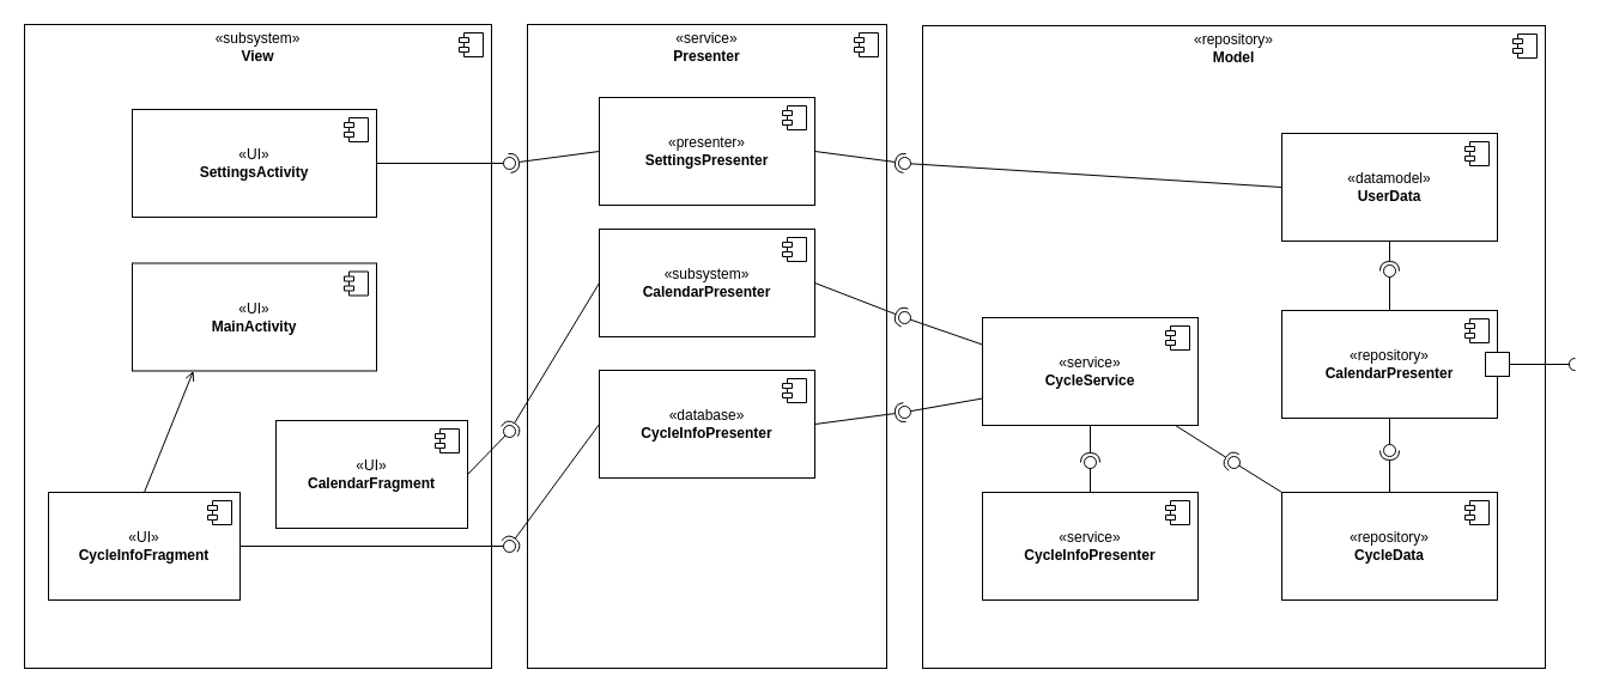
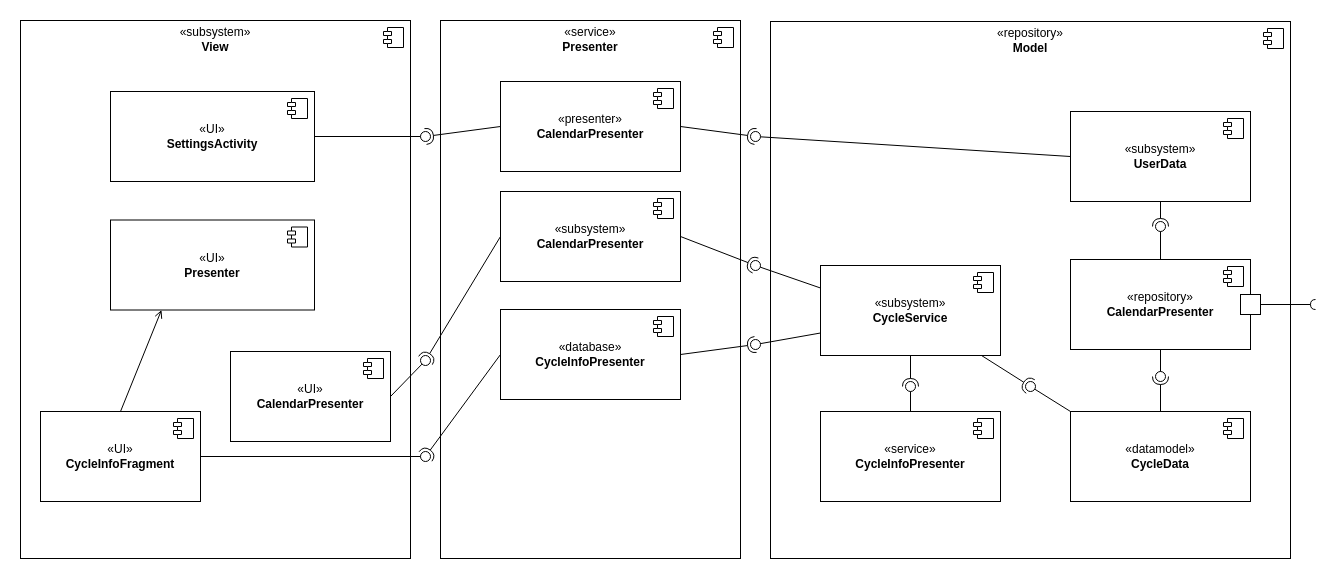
  <mxCell id="0" />
  <mxCell id="1" parent="0" />
  <mxCell id="2" value="&lt;p style=&quot;line-height: 120%; padding-bottom: 500px;&quot;&gt;«service»&lt;br&gt;&lt;b&gt;Presenter&lt;/b&gt;&lt;/p&gt;" style="html=1;dropTarget=0;whiteSpace=wrap;" vertex="1" parent="1"><mxGeometry x="440" y="20" width="300" height="538" as="geometry" /></mxCell>
  <mxCell id="3" value="" style="shape=module;jettyWidth=8;jettyHeight=4;" vertex="1" parent="2"><mxGeometry x="1" width="20" height="20" relative="1" as="geometry"><mxPoint x="-27" y="7" as="offset" /></mxGeometry></mxCell>
  <mxCell id="4" value="&lt;p style=&quot;line-height: 120%; padding-bottom: 500px;&quot;&gt;«repository»&lt;br&gt;&lt;b&gt;Model&lt;/b&gt;&lt;br&gt;&lt;/p&gt;" style="html=1;dropTarget=0;whiteSpace=wrap;" vertex="1" parent="1"><mxGeometry x="770" y="21" width="520" height="537" as="geometry" /></mxCell>
  <mxCell id="5" value="" style="shape=module;jettyWidth=8;jettyHeight=4;" vertex="1" parent="4"><mxGeometry x="1" width="20" height="20" relative="1" as="geometry"><mxPoint x="-27" y="7" as="offset" /></mxGeometry></mxCell>
  <mxCell id="6" value="«repository»&lt;br&gt;&lt;b&gt;CalendarPresenter&lt;/b&gt;" style="html=1;dropTarget=0;whiteSpace=wrap;" vertex="1" parent="1"><mxGeometry x="1070" y="259" width="180" height="90" as="geometry" /></mxCell>
  <mxCell id="7" value="" style="shape=module;jettyWidth=8;jettyHeight=4;" vertex="1" parent="6"><mxGeometry x="1" width="20" height="20" relative="1" as="geometry"><mxPoint x="-27" y="7" as="offset" /></mxGeometry></mxCell>
  <mxCell id="8" value="«service»&lt;br&gt;&lt;b&gt;CycleInfoPresenter&lt;/b&gt;" style="html=1;dropTarget=0;whiteSpace=wrap;" vertex="1" parent="1"><mxGeometry x="820" y="411" width="180" height="90" as="geometry" /></mxCell>
  <mxCell id="9" value="" style="shape=module;jettyWidth=8;jettyHeight=4;" vertex="1" parent="8"><mxGeometry x="1" width="20" height="20" relative="1" as="geometry"><mxPoint x="-27" y="7" as="offset" /></mxGeometry></mxCell>
- <mxCell id="10" value="«datamodel»&lt;br&gt;&lt;b&gt;UserData&lt;/b&gt;" style="html=1;dropTarget=0;whiteSpace=wrap;" vertex="1" parent="1"><mxGeometry x="1070" y="111" width="180" height="90" as="geometry" /></mxCell>
+ <mxCell id="10" value="«subsystem»&lt;br&gt;&lt;b&gt;UserData&lt;/b&gt;" style="html=1;dropTarget=0;whiteSpace=wrap;" vertex="1" parent="1"><mxGeometry x="1070" y="111" width="180" height="90" as="geometry" /></mxCell>
  <mxCell id="11" value="" style="shape=module;jettyWidth=8;jettyHeight=4;" vertex="1" parent="10"><mxGeometry x="1" width="20" height="20" relative="1" as="geometry"><mxPoint x="-27" y="7" as="offset" /></mxGeometry></mxCell>
- <mxCell id="12" value="«repository»&lt;br&gt;&lt;b&gt;CycleData&lt;/b&gt;" style="html=1;dropTarget=0;whiteSpace=wrap;" vertex="1" parent="1"><mxGeometry x="1070" y="411" width="180" height="90" as="geometry" /></mxCell>
+ <mxCell id="12" value="«datamodel»&lt;br&gt;&lt;b&gt;CycleData&lt;/b&gt;" style="html=1;dropTarget=0;whiteSpace=wrap;" vertex="1" parent="1"><mxGeometry x="1070" y="411" width="180" height="90" as="geometry" /></mxCell>
  <mxCell id="13" value="" style="shape=module;jettyWidth=8;jettyHeight=4;" vertex="1" parent="12"><mxGeometry x="1" width="20" height="20" relative="1" as="geometry"><mxPoint x="-27" y="7" as="offset" /></mxGeometry></mxCell>
  <mxCell id="14" value="" style="rounded=0;orthogonalLoop=1;jettySize=auto;html=1;endArrow=halfCircle;endFill=0;endSize=6;strokeWidth=1;sketch=0;exitX=0.5;exitY=1;exitDx=0;exitDy=0;" edge="1" target="16" parent="1" source="10"><mxGeometry relative="1" as="geometry"><mxPoint x="1000" y="306" as="sourcePoint" /></mxGeometry></mxCell>
  <mxCell id="15" value="" style="rounded=0;orthogonalLoop=1;jettySize=auto;html=1;endArrow=oval;endFill=0;sketch=0;sourcePerimeterSpacing=0;targetPerimeterSpacing=0;endSize=10;" edge="1" target="16" parent="1" source="6"><mxGeometry relative="1" as="geometry"><mxPoint x="960" y="306" as="sourcePoint" /></mxGeometry></mxCell>
  <mxCell id="16" value="" style="ellipse;whiteSpace=wrap;html=1;align=center;aspect=fixed;fillColor=none;strokeColor=none;resizable=0;perimeter=centerPerimeter;rotatable=0;allowArrows=0;points=[];outlineConnect=1;" vertex="1" parent="1"><mxGeometry x="1155" y="221" width="10" height="10" as="geometry" /></mxCell>
  <mxCell id="17" value="" style="rounded=0;orthogonalLoop=1;jettySize=auto;html=1;endArrow=halfCircle;endFill=0;endSize=6;strokeWidth=1;sketch=0;" edge="1" target="19" parent="1" source="12"><mxGeometry relative="1" as="geometry"><mxPoint x="1220" y="316" as="sourcePoint" /></mxGeometry></mxCell>
  <mxCell id="18" value="" style="rounded=0;orthogonalLoop=1;jettySize=auto;html=1;endArrow=oval;endFill=0;sketch=0;sourcePerimeterSpacing=0;targetPerimeterSpacing=0;endSize=10;exitX=0.5;exitY=1;exitDx=0;exitDy=0;" edge="1" target="19" parent="1" source="6"><mxGeometry relative="1" as="geometry"><mxPoint x="1180" y="316" as="sourcePoint" /></mxGeometry></mxCell>
  <mxCell id="19" value="" style="ellipse;whiteSpace=wrap;html=1;align=center;aspect=fixed;fillColor=none;strokeColor=none;resizable=0;perimeter=centerPerimeter;rotatable=0;allowArrows=0;points=[];outlineConnect=1;" vertex="1" parent="1"><mxGeometry x="1155" y="371" width="10" height="10" as="geometry" /></mxCell>
  <mxCell id="20" value="" style="html=1;rounded=0;" vertex="1" parent="1"><mxGeometry x="1240" y="294" width="20" height="20" as="geometry" /></mxCell>
  <mxCell id="21" value="" style="endArrow=none;html=1;rounded=0;align=center;verticalAlign=top;endFill=0;labelBackgroundColor=none;endSize=2;" edge="1" source="20" target="22" parent="1"><mxGeometry relative="1" as="geometry" /></mxCell>
  <mxCell id="22" value="" style="shape=requiredInterface;html=1;fontSize=11;align=center;fillColor=none;points=[];aspect=fixed;resizable=0;verticalAlign=bottom;labelPosition=center;verticalLabelPosition=top;flipH=1;" vertex="1" parent="1"><mxGeometry x="1310" y="299" width="5" height="10" as="geometry" /></mxCell>
  <mxCell id="23" value="" style="rounded=0;orthogonalLoop=1;jettySize=auto;html=1;endArrow=halfCircle;endFill=0;endSize=6;strokeWidth=1;sketch=0;exitX=0.5;exitY=1;exitDx=0;exitDy=0;" edge="1" target="25" parent="1" source="26"><mxGeometry relative="1" as="geometry"><mxPoint x="1060" y="466" as="sourcePoint" /></mxGeometry></mxCell>
  <mxCell id="24" value="" style="rounded=0;orthogonalLoop=1;jettySize=auto;html=1;endArrow=oval;endFill=0;sketch=0;sourcePerimeterSpacing=0;targetPerimeterSpacing=0;endSize=10;exitX=0.5;exitY=0;exitDx=0;exitDy=0;" edge="1" target="25" parent="1" source="8"><mxGeometry relative="1" as="geometry"><mxPoint x="1020" y="466" as="sourcePoint" /></mxGeometry></mxCell>
  <mxCell id="25" value="" style="ellipse;whiteSpace=wrap;html=1;align=center;aspect=fixed;fillColor=none;strokeColor=none;resizable=0;perimeter=centerPerimeter;rotatable=0;allowArrows=0;points=[];outlineConnect=1;" vertex="1" parent="1"><mxGeometry x="905" y="381" width="10" height="10" as="geometry" /></mxCell>
- <mxCell id="26" value="«service»&lt;br&gt;&lt;b&gt;CycleService&lt;/b&gt;" style="html=1;dropTarget=0;whiteSpace=wrap;" vertex="1" parent="1"><mxGeometry x="820" y="265" width="180" height="90" as="geometry" /></mxCell>
+ <mxCell id="26" value="«subsystem»&lt;br&gt;&lt;b&gt;CycleService&lt;/b&gt;" style="html=1;dropTarget=0;whiteSpace=wrap;" vertex="1" parent="1"><mxGeometry x="820" y="265" width="180" height="90" as="geometry" /></mxCell>
  <mxCell id="27" value="" style="shape=module;jettyWidth=8;jettyHeight=4;" vertex="1" parent="26"><mxGeometry x="1" width="20" height="20" relative="1" as="geometry"><mxPoint x="-27" y="7" as="offset" /></mxGeometry></mxCell>
  <mxCell id="28" value="" style="rounded=0;orthogonalLoop=1;jettySize=auto;html=1;endArrow=halfCircle;endFill=0;endSize=6;strokeWidth=1;sketch=0;" edge="1" target="30" parent="1" source="26"><mxGeometry relative="1" as="geometry"><mxPoint x="1020" y="356" as="sourcePoint" /></mxGeometry></mxCell>
  <mxCell id="29" value="" style="rounded=0;orthogonalLoop=1;jettySize=auto;html=1;endArrow=oval;endFill=0;sketch=0;sourcePerimeterSpacing=0;targetPerimeterSpacing=0;endSize=10;exitX=0;exitY=0;exitDx=0;exitDy=0;" edge="1" target="30" parent="1" source="12"><mxGeometry relative="1" as="geometry"><mxPoint x="980" y="356" as="sourcePoint" /></mxGeometry></mxCell>
  <mxCell id="30" value="" style="ellipse;whiteSpace=wrap;html=1;align=center;aspect=fixed;fillColor=none;strokeColor=none;resizable=0;perimeter=centerPerimeter;rotatable=0;allowArrows=0;points=[];outlineConnect=1;" vertex="1" parent="1"><mxGeometry x="1025" y="381" width="10" height="10" as="geometry" /></mxCell>
  <mxCell id="31" value="" style="group" vertex="1" connectable="0" parent="1"><mxGeometry x="70" y="20" width="340" height="538" as="geometry" /></mxCell>
  <mxCell id="32" value="&lt;p style=&quot;line-height: 120%; padding-bottom: 500px;&quot;&gt;«subsystem»&lt;br&gt;&lt;b&gt;View&lt;/b&gt;&lt;/p&gt;" style="html=1;dropTarget=0;whiteSpace=wrap;" vertex="1" parent="31"><mxGeometry x="-50" width="390" height="538" as="geometry" /></mxCell>
  <mxCell id="33" value="" style="shape=module;jettyWidth=8;jettyHeight=4;" vertex="1" parent="32"><mxGeometry x="1" width="20" height="20" relative="1" as="geometry"><mxPoint x="-27" y="7" as="offset" /></mxGeometry></mxCell>
- <mxCell id="34" value="«UI»&lt;br&gt;&lt;b&gt;MainActivity&lt;/b&gt;" style="html=1;dropTarget=0;whiteSpace=wrap;" vertex="1" parent="31"><mxGeometry x="40" y="199.5" width="204" height="90" as="geometry" /></mxCell>
+ <mxCell id="34" value="«UI»&lt;br&gt;&lt;b&gt;Presenter&lt;/b&gt;" style="html=1;dropTarget=0;whiteSpace=wrap;" vertex="1" parent="31"><mxGeometry x="40" y="199.5" width="204" height="90" as="geometry" /></mxCell>
  <mxCell id="35" value="" style="shape=module;jettyWidth=8;jettyHeight=4;" vertex="1" parent="34"><mxGeometry x="1" width="20" height="20" relative="1" as="geometry"><mxPoint x="-27" y="7" as="offset" /></mxGeometry></mxCell>
- <mxCell id="36" value="«UI»&lt;br&gt;&lt;b&gt;CalendarFragment&lt;/b&gt;" style="html=1;dropTarget=0;whiteSpace=wrap;" vertex="1" parent="31"><mxGeometry x="160" y="331" width="160" height="90" as="geometry" /></mxCell>
+ <mxCell id="36" value="«UI»&lt;br&gt;&lt;b&gt;CalendarPresenter&lt;/b&gt;" style="html=1;dropTarget=0;whiteSpace=wrap;" vertex="1" parent="31"><mxGeometry x="160" y="331" width="160" height="90" as="geometry" /></mxCell>
  <mxCell id="37" value="" style="shape=module;jettyWidth=8;jettyHeight=4;" vertex="1" parent="36"><mxGeometry x="1" width="20" height="20" relative="1" as="geometry"><mxPoint x="-27" y="7" as="offset" /></mxGeometry></mxCell>
  <mxCell id="38" value="«UI»&lt;br&gt;&lt;b&gt;SettingsActivity&lt;/b&gt;" style="html=1;dropTarget=0;whiteSpace=wrap;" vertex="1" parent="31"><mxGeometry x="40" y="71" width="204" height="90" as="geometry" /></mxCell>
  <mxCell id="39" value="" style="shape=module;jettyWidth=8;jettyHeight=4;" vertex="1" parent="38"><mxGeometry x="1" width="20" height="20" relative="1" as="geometry"><mxPoint x="-27" y="7" as="offset" /></mxGeometry></mxCell>
  <mxCell id="40" value="«UI»&lt;br&gt;&lt;b&gt;CycleInfoFragment&lt;/b&gt;" style="html=1;dropTarget=0;whiteSpace=wrap;" vertex="1" parent="31"><mxGeometry x="-30" y="391" width="160" height="90" as="geometry" /></mxCell>
  <mxCell id="41" value="" style="shape=module;jettyWidth=8;jettyHeight=4;" vertex="1" parent="40"><mxGeometry x="1" width="20" height="20" relative="1" as="geometry"><mxPoint x="-27" y="7" as="offset" /></mxGeometry></mxCell>
  <mxCell id="42" value="" style="endArrow=open;html=1;rounded=0;entryX=0.25;entryY=1;entryDx=0;entryDy=0;exitX=0.5;exitY=0;exitDx=0;exitDy=0;" edge="1" parent="31" source="40" target="34"><mxGeometry width="50" height="50" relative="1" as="geometry"><mxPoint x="360" y="341" as="sourcePoint" /><mxPoint x="410" y="291" as="targetPoint" /></mxGeometry></mxCell>
  <mxCell id="43" value="«database»&lt;br&gt;&lt;b&gt;CycleInfoPresenter&lt;/b&gt;" style="html=1;dropTarget=0;whiteSpace=wrap;" vertex="1" parent="1"><mxGeometry x="500" y="309" width="180" height="90" as="geometry" /></mxCell>
  <mxCell id="44" value="" style="shape=module;jettyWidth=8;jettyHeight=4;" vertex="1" parent="43"><mxGeometry x="1" width="20" height="20" relative="1" as="geometry"><mxPoint x="-27" y="7" as="offset" /></mxGeometry></mxCell>
  <mxCell id="45" value="«subsystem»&lt;br&gt;&lt;b&gt;CalendarPresenter&lt;/b&gt;" style="html=1;dropTarget=0;whiteSpace=wrap;" vertex="1" parent="1"><mxGeometry x="500" y="191" width="180" height="90" as="geometry" /></mxCell>
  <mxCell id="46" value="" style="shape=module;jettyWidth=8;jettyHeight=4;" vertex="1" parent="45"><mxGeometry x="1" width="20" height="20" relative="1" as="geometry"><mxPoint x="-27" y="7" as="offset" /></mxGeometry></mxCell>
- <mxCell id="47" value="«presenter»&lt;br&gt;&lt;b&gt;SettingsPresenter&lt;/b&gt;" style="html=1;dropTarget=0;whiteSpace=wrap;" vertex="1" parent="1"><mxGeometry x="500" y="81" width="180" height="90" as="geometry" /></mxCell>
+ <mxCell id="47" value="«presenter»&lt;br&gt;&lt;b&gt;CalendarPresenter&lt;/b&gt;" style="html=1;dropTarget=0;whiteSpace=wrap;" vertex="1" parent="1"><mxGeometry x="500" y="81" width="180" height="90" as="geometry" /></mxCell>
  <mxCell id="48" value="" style="shape=module;jettyWidth=8;jettyHeight=4;" vertex="1" parent="47"><mxGeometry x="1" width="20" height="20" relative="1" as="geometry"><mxPoint x="-27" y="7" as="offset" /></mxGeometry></mxCell>
  <mxCell id="49" value="" style="rounded=0;orthogonalLoop=1;jettySize=auto;html=1;endArrow=halfCircle;endFill=0;endSize=6;strokeWidth=1;sketch=0;exitX=1;exitY=0.5;exitDx=0;exitDy=0;" edge="1" target="51" parent="1" source="47"><mxGeometry relative="1" as="geometry"><mxPoint x="900" y="216" as="sourcePoint" /></mxGeometry></mxCell>
  <mxCell id="50" value="" style="rounded=0;orthogonalLoop=1;jettySize=auto;html=1;endArrow=oval;endFill=0;sketch=0;sourcePerimeterSpacing=0;targetPerimeterSpacing=0;endSize=10;exitX=0;exitY=0.5;exitDx=0;exitDy=0;" edge="1" target="51" parent="1" source="10"><mxGeometry relative="1" as="geometry"><mxPoint x="860" y="216" as="sourcePoint" /></mxGeometry></mxCell>
  <mxCell id="51" value="" style="ellipse;whiteSpace=wrap;html=1;align=center;aspect=fixed;fillColor=none;strokeColor=none;resizable=0;perimeter=centerPerimeter;rotatable=0;allowArrows=0;points=[];outlineConnect=1;" vertex="1" parent="1"><mxGeometry x="750" y="131" width="10" height="10" as="geometry" /></mxCell>
  <mxCell id="52" value="" style="rounded=0;orthogonalLoop=1;jettySize=auto;html=1;endArrow=halfCircle;endFill=0;endSize=6;strokeWidth=1;sketch=0;exitX=1;exitY=0.5;exitDx=0;exitDy=0;" edge="1" target="54" parent="1" source="45"><mxGeometry relative="1" as="geometry"><mxPoint x="760" y="286" as="sourcePoint" /></mxGeometry></mxCell>
  <mxCell id="53" value="" style="rounded=0;orthogonalLoop=1;jettySize=auto;html=1;endArrow=oval;endFill=0;sketch=0;sourcePerimeterSpacing=0;targetPerimeterSpacing=0;endSize=10;exitX=0;exitY=0.25;exitDx=0;exitDy=0;" edge="1" target="54" parent="1" source="26"><mxGeometry relative="1" as="geometry"><mxPoint x="720" y="286" as="sourcePoint" /></mxGeometry></mxCell>
  <mxCell id="54" value="" style="ellipse;whiteSpace=wrap;html=1;align=center;aspect=fixed;fillColor=none;strokeColor=none;resizable=0;perimeter=centerPerimeter;rotatable=0;allowArrows=0;points=[];outlineConnect=1;" vertex="1" parent="1"><mxGeometry x="750" y="260" width="10" height="10" as="geometry" /></mxCell>
  <mxCell id="55" value="" style="rounded=0;orthogonalLoop=1;jettySize=auto;html=1;endArrow=halfCircle;endFill=0;endSize=6;strokeWidth=1;sketch=0;exitX=1;exitY=0.5;exitDx=0;exitDy=0;" edge="1" target="57" parent="1" source="43"><mxGeometry relative="1" as="geometry"><mxPoint x="780" y="316" as="sourcePoint" /></mxGeometry></mxCell>
  <mxCell id="56" value="" style="rounded=0;orthogonalLoop=1;jettySize=auto;html=1;endArrow=oval;endFill=0;sketch=0;sourcePerimeterSpacing=0;targetPerimeterSpacing=0;endSize=10;exitX=0;exitY=0.75;exitDx=0;exitDy=0;" edge="1" target="57" parent="1" source="26"><mxGeometry relative="1" as="geometry"><mxPoint x="740" y="316" as="sourcePoint" /></mxGeometry></mxCell>
  <mxCell id="57" value="" style="ellipse;whiteSpace=wrap;html=1;align=center;aspect=fixed;fillColor=none;strokeColor=none;resizable=0;perimeter=centerPerimeter;rotatable=0;allowArrows=0;points=[];outlineConnect=1;" vertex="1" parent="1"><mxGeometry x="750" y="339" width="10" height="10" as="geometry" /></mxCell>
  <mxCell id="58" value="" style="rounded=0;orthogonalLoop=1;jettySize=auto;html=1;endArrow=halfCircle;endFill=0;endSize=6;strokeWidth=1;sketch=0;exitX=0;exitY=0.5;exitDx=0;exitDy=0;" edge="1" target="60" parent="1" source="47"><mxGeometry relative="1" as="geometry"><mxPoint x="510" y="216" as="sourcePoint" /></mxGeometry></mxCell>
  <mxCell id="59" value="" style="rounded=0;orthogonalLoop=1;jettySize=auto;html=1;endArrow=oval;endFill=0;sketch=0;sourcePerimeterSpacing=0;targetPerimeterSpacing=0;endSize=10;" edge="1" target="60" parent="1" source="38"><mxGeometry relative="1" as="geometry"><mxPoint x="470" y="216" as="sourcePoint" /></mxGeometry></mxCell>
  <mxCell id="60" value="" style="ellipse;whiteSpace=wrap;html=1;align=center;aspect=fixed;fillColor=none;strokeColor=none;resizable=0;perimeter=centerPerimeter;rotatable=0;allowArrows=0;points=[];outlineConnect=1;" vertex="1" parent="1"><mxGeometry x="420" y="131" width="10" height="10" as="geometry" /></mxCell>
  <mxCell id="61" value="" style="rounded=0;orthogonalLoop=1;jettySize=auto;html=1;endArrow=halfCircle;endFill=0;endSize=6;strokeWidth=1;sketch=0;exitX=0;exitY=0.5;exitDx=0;exitDy=0;" edge="1" target="63" parent="1" source="45"><mxGeometry relative="1" as="geometry"><mxPoint x="500" y="366" as="sourcePoint" /></mxGeometry></mxCell>
  <mxCell id="62" value="" style="rounded=0;orthogonalLoop=1;jettySize=auto;html=1;endArrow=oval;endFill=0;sketch=0;sourcePerimeterSpacing=0;targetPerimeterSpacing=0;endSize=10;exitX=1;exitY=0.5;exitDx=0;exitDy=0;" edge="1" target="63" parent="1" source="36"><mxGeometry relative="1" as="geometry"><mxPoint x="460" y="366" as="sourcePoint" /></mxGeometry></mxCell>
  <mxCell id="63" value="" style="ellipse;whiteSpace=wrap;html=1;align=center;aspect=fixed;fillColor=none;strokeColor=none;resizable=0;perimeter=centerPerimeter;rotatable=0;allowArrows=0;points=[];outlineConnect=1;" vertex="1" parent="1"><mxGeometry x="420" y="355" width="10" height="10" as="geometry" /></mxCell>
  <mxCell id="64" value="" style="rounded=0;orthogonalLoop=1;jettySize=auto;html=1;endArrow=halfCircle;endFill=0;endSize=6;strokeWidth=1;sketch=0;exitX=0;exitY=0.5;exitDx=0;exitDy=0;" edge="1" target="66" parent="1" source="43"><mxGeometry relative="1" as="geometry"><mxPoint x="500" y="366" as="sourcePoint" /></mxGeometry></mxCell>
  <mxCell id="65" value="" style="rounded=0;orthogonalLoop=1;jettySize=auto;html=1;endArrow=oval;endFill=0;sketch=0;sourcePerimeterSpacing=0;targetPerimeterSpacing=0;endSize=10;exitX=1;exitY=0.5;exitDx=0;exitDy=0;" edge="1" target="66" parent="1" source="40"><mxGeometry relative="1" as="geometry"><mxPoint x="460" y="366" as="sourcePoint" /></mxGeometry></mxCell>
  <mxCell id="66" value="" style="ellipse;whiteSpace=wrap;html=1;align=center;aspect=fixed;fillColor=none;strokeColor=none;resizable=0;perimeter=centerPerimeter;rotatable=0;allowArrows=0;points=[];outlineConnect=1;" vertex="1" parent="1"><mxGeometry x="420" y="451" width="10" height="10" as="geometry" /></mxCell>
